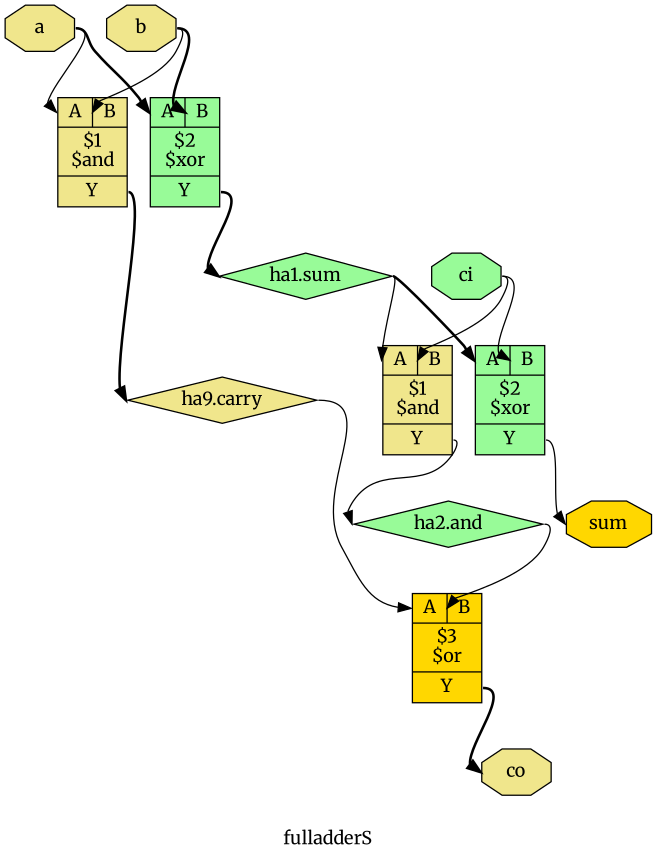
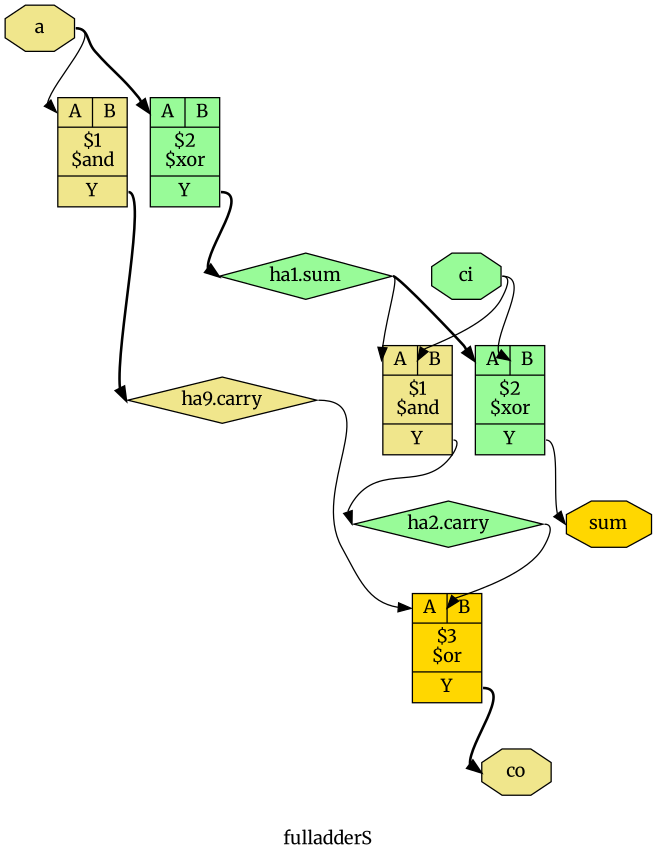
  digraph {
    fontname=Merriweather
    label=fulladderS
    rankdir=TB
    remincross=true
    node [color=black fillcolor=khaki fontcolor=black fontname=Merriweather shape=octagon style=filled]
    edge [color=black fontname=Merriweather headport="p10:w" style=solid tailport=e]
    n1 [label=a]
    n2 [label="{{<p10> A|<p11> B}|$1\n$and|{<p12> Y}}" shape=record color="" fontcolor=""]
    n3 [fillcolor=palegreen label="{{<p10> A|<p11> B}|$2\n$xor|{<p12> Y}}" shape=record color="" fontcolor=""]
    n4 [label="ha9.carry" shape=diamond]
    n5 [fillcolor=palegreen label="ha1.sum" shape=diamond]
-   n6 [label=b]
    n7 [fillcolor=palegreen label=ci]
    n8 [label="{{<p10> A|<p11> B}|$1\n$and|{<p12> Y}}" shape=record color="" fontcolor=""]
    n9 [fillcolor=palegreen label="{{<p10> A|<p11> B}|$2\n$xor|{<p12> Y}}" shape=record color="" fontcolor=""]
-   n10 [fillcolor=palegreen label="ha2.and" shape=diamond]
+   n10 [fillcolor=palegreen label="ha2.carry" shape=diamond]
    n11 [fillcolor=gold label=sum]
    n12 [label=co]
    n13 [fillcolor=gold label="{{<p10> A|<p11> B}|$3\n$or|{<p12> Y}}" shape=record color="" fontcolor=""]
    n1 -> n2
    n1 -> n3 [style=bold]
    n2 -> n4 [headport=w style=bold tailport="p12:e"]
    n3 -> n5 [headport=w style=bold tailport="p12:e"]
    n4 -> n13
    n5 -> n8
    n5 -> n9 [style=bold]
-   n6 -> n2 [headport="p11:w"]
-   n6 -> n3 [headport="p11:w" style=bold]
    n7 -> n8 [headport="p11:w"]
    n7 -> n9 [headport="p11:w"]
    n8 -> n10 [headport=w tailport="p12:e"]
    n9 -> n11 [headport=w tailport="p12:e"]
    n10 -> n13 [headport="p11:w"]
    n13 -> n12 [headport=w style=bold tailport="p12:e"]
  }
